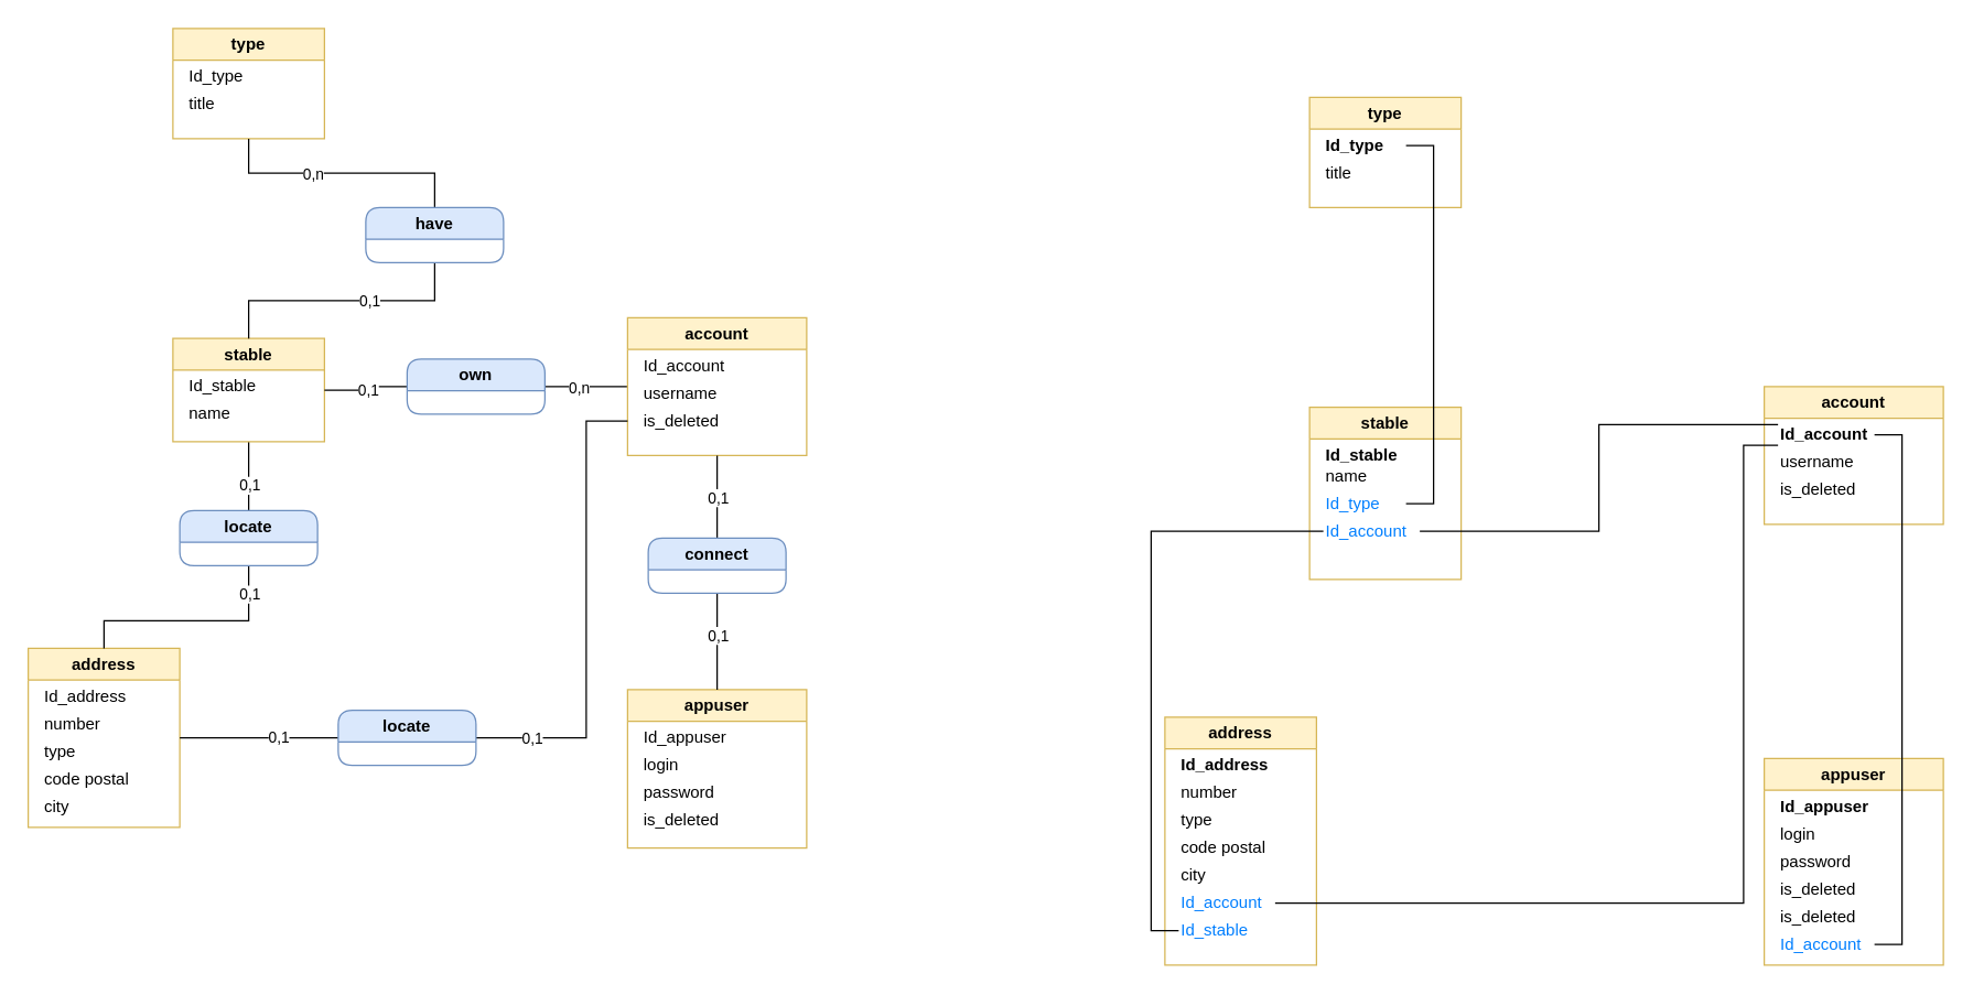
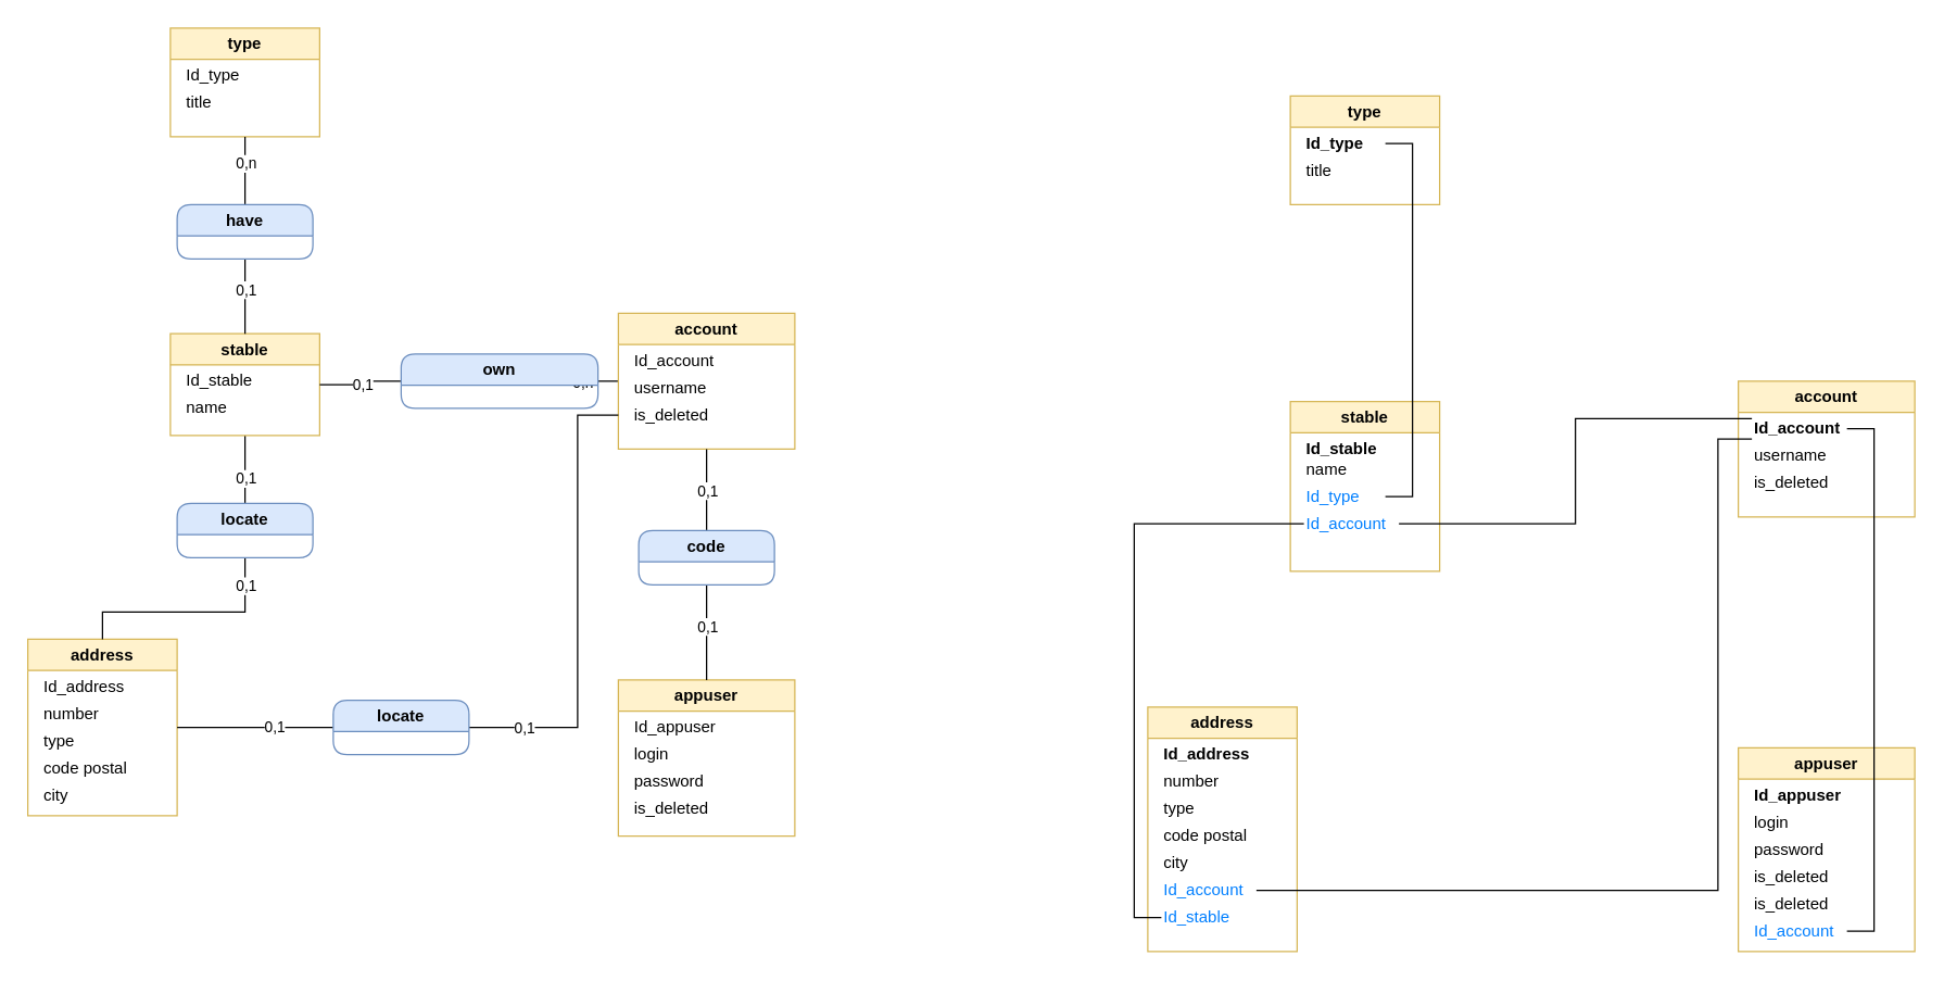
  <mxCell id="0" />
  <mxCell id="1" parent="0" />
  <mxCell id="2" value="appuser" style="swimlane;whiteSpace=wrap;html=1;fillColor=#fff2cc;strokeColor=#d6b656;" vertex="1" parent="1"><mxGeometry x="455" y="500" width="130" height="115" as="geometry" /></mxCell>
  <mxCell id="3" value="Id_appuser" style="text;html=1;strokeColor=none;fillColor=none;align=left;verticalAlign=middle;whiteSpace=wrap;rounded=0;" vertex="1" parent="2"><mxGeometry x="10" y="20" width="60" height="30" as="geometry" /></mxCell>
  <mxCell id="4" value="login" style="text;html=1;strokeColor=none;fillColor=none;align=left;verticalAlign=middle;whiteSpace=wrap;rounded=0;" vertex="1" parent="2"><mxGeometry x="10" y="40" width="60" height="30" as="geometry" /></mxCell>
  <mxCell id="5" value="password" style="text;html=1;strokeColor=none;fillColor=none;align=left;verticalAlign=middle;whiteSpace=wrap;rounded=0;" vertex="1" parent="2"><mxGeometry x="10" y="60" width="60" height="30" as="geometry" /></mxCell>
  <mxCell id="6" value="is_deleted" style="text;html=1;strokeColor=none;fillColor=none;align=left;verticalAlign=middle;whiteSpace=wrap;rounded=0;" vertex="1" parent="2"><mxGeometry x="10" y="80" width="60" height="30" as="geometry" /></mxCell>
  <mxCell id="7" style="edgeStyle=orthogonalEdgeStyle;rounded=0;orthogonalLoop=1;jettySize=auto;html=1;exitX=0;exitY=0.5;exitDx=0;exitDy=0;entryX=1;entryY=0.5;entryDx=0;entryDy=0;endArrow=none;endFill=0;" edge="1" parent="1" source="9" target="34"><mxGeometry relative="1" as="geometry"><Array as="points"><mxPoint x="425" y="280" /><mxPoint x="425" y="280" /></Array></mxGeometry></mxCell>
  <mxCell id="8" value="0,n" style="edgeLabel;html=1;align=center;verticalAlign=middle;resizable=0;points=[];" vertex="1" connectable="0" parent="7"><mxGeometry x="0.193" relative="1" as="geometry"><mxPoint as="offset" /></mxGeometry></mxCell>
  <mxCell id="9" value="account" style="swimlane;whiteSpace=wrap;html=1;fillColor=#fff2cc;strokeColor=#d6b656;" vertex="1" parent="1"><mxGeometry x="455" y="230" width="130" height="100" as="geometry" /></mxCell>
  <mxCell id="10" value="Id_account" style="text;html=1;strokeColor=none;fillColor=none;align=left;verticalAlign=middle;whiteSpace=wrap;rounded=0;" vertex="1" parent="9"><mxGeometry x="10" y="20" width="60" height="30" as="geometry" /></mxCell>
  <mxCell id="11" value="username" style="text;html=1;strokeColor=none;fillColor=none;align=left;verticalAlign=middle;whiteSpace=wrap;rounded=0;" vertex="1" parent="9"><mxGeometry x="10" y="40" width="60" height="30" as="geometry" /></mxCell>
  <mxCell id="12" value="is_deleted" style="text;html=1;strokeColor=none;fillColor=none;align=left;verticalAlign=middle;whiteSpace=wrap;rounded=0;" vertex="1" parent="9"><mxGeometry x="10" y="60" width="60" height="30" as="geometry" /></mxCell>
  <mxCell id="13" style="edgeStyle=orthogonalEdgeStyle;rounded=0;orthogonalLoop=1;jettySize=auto;html=1;exitX=0.5;exitY=1;exitDx=0;exitDy=0;entryX=0.5;entryY=0;entryDx=0;entryDy=0;endArrow=none;endFill=0;" edge="1" parent="1" source="15" target="47"><mxGeometry relative="1" as="geometry"><Array as="points"><mxPoint x="180" y="340" /><mxPoint x="180" y="340" /></Array></mxGeometry></mxCell>
  <mxCell id="14" value="0,1" style="edgeLabel;html=1;align=center;verticalAlign=middle;resizable=0;points=[];" vertex="1" connectable="0" parent="13"><mxGeometry x="0.233" relative="1" as="geometry"><mxPoint as="offset" /></mxGeometry></mxCell>
  <mxCell id="15" value="stable" style="swimlane;whiteSpace=wrap;html=1;fillColor=#fff2cc;strokeColor=#d6b656;" vertex="1" parent="1"><mxGeometry x="125" y="245" width="110" height="75" as="geometry" /></mxCell>
  <mxCell id="16" value="Id_stable" style="text;html=1;strokeColor=none;fillColor=none;align=left;verticalAlign=middle;whiteSpace=wrap;rounded=0;" vertex="1" parent="15"><mxGeometry x="10" y="20" width="60" height="30" as="geometry" /></mxCell>
  <mxCell id="17" value="name" style="text;html=1;strokeColor=none;fillColor=none;align=left;verticalAlign=middle;whiteSpace=wrap;rounded=0;" vertex="1" parent="15"><mxGeometry x="10" y="40" width="60" height="30" as="geometry" /></mxCell>
  <mxCell id="18" value="type" style="swimlane;whiteSpace=wrap;html=1;fillColor=#fff2cc;strokeColor=#d6b656;" vertex="1" parent="1"><mxGeometry x="125" y="20" width="110" height="80" as="geometry" /></mxCell>
  <mxCell id="19" value="Id_type" style="text;html=1;strokeColor=none;fillColor=none;align=left;verticalAlign=middle;whiteSpace=wrap;rounded=0;" vertex="1" parent="18"><mxGeometry x="10" y="20" width="60" height="30" as="geometry" /></mxCell>
  <mxCell id="20" value="title" style="text;html=1;strokeColor=none;fillColor=none;align=left;verticalAlign=middle;whiteSpace=wrap;rounded=0;" vertex="1" parent="18"><mxGeometry x="10" y="40" width="60" height="30" as="geometry" /></mxCell>
  <mxCell id="21" value="address" style="swimlane;whiteSpace=wrap;html=1;fillColor=#fff2cc;strokeColor=#d6b656;" vertex="1" parent="1"><mxGeometry x="20" y="470" width="110" height="130" as="geometry" /></mxCell>
  <mxCell id="22" value="Id_address" style="text;html=1;strokeColor=none;fillColor=none;align=left;verticalAlign=middle;whiteSpace=wrap;rounded=0;" vertex="1" parent="21"><mxGeometry x="10" y="20" width="60" height="30" as="geometry" /></mxCell>
  <mxCell id="23" value="number" style="text;html=1;strokeColor=none;fillColor=none;align=left;verticalAlign=middle;whiteSpace=wrap;rounded=0;" vertex="1" parent="21"><mxGeometry x="10" y="40" width="60" height="30" as="geometry" /></mxCell>
  <mxCell id="24" value="type" style="text;html=1;strokeColor=none;fillColor=none;align=left;verticalAlign=middle;whiteSpace=wrap;rounded=0;" vertex="1" parent="21"><mxGeometry x="10" y="60" width="60" height="30" as="geometry" /></mxCell>
  <mxCell id="25" value="code postal" style="text;html=1;strokeColor=none;fillColor=none;align=left;verticalAlign=middle;whiteSpace=wrap;rounded=0;" vertex="1" parent="21"><mxGeometry x="10" y="80" width="70" height="30" as="geometry" /></mxCell>
  <mxCell id="26" value="city" style="text;html=1;strokeColor=none;fillColor=none;align=left;verticalAlign=middle;whiteSpace=wrap;rounded=0;" vertex="1" parent="21"><mxGeometry x="10" y="100" width="70" height="30" as="geometry" /></mxCell>
  <mxCell id="27" style="edgeStyle=orthogonalEdgeStyle;rounded=0;orthogonalLoop=1;jettySize=auto;html=1;exitX=0.5;exitY=1;exitDx=0;exitDy=0;entryX=0.5;entryY=0;entryDx=0;entryDy=0;endArrow=none;endFill=0;" edge="1" parent="1" source="31" target="2"><mxGeometry relative="1" as="geometry" /></mxCell>
  <mxCell id="28" value="0,1" style="edgeLabel;html=1;align=center;verticalAlign=middle;resizable=0;points=[];" vertex="1" connectable="0" parent="27"><mxGeometry x="-0.238" y="2" relative="1" as="geometry"><mxPoint x="-2" y="3" as="offset" /></mxGeometry></mxCell>
  <mxCell id="29" style="edgeStyle=orthogonalEdgeStyle;rounded=0;orthogonalLoop=1;jettySize=auto;html=1;exitX=0.5;exitY=0;exitDx=0;exitDy=0;entryX=0.5;entryY=1;entryDx=0;entryDy=0;endArrow=none;endFill=0;" edge="1" parent="1" source="31" target="9"><mxGeometry relative="1" as="geometry" /></mxCell>
  <mxCell id="30" value="0,1" style="edgeLabel;html=1;align=center;verticalAlign=middle;resizable=0;points=[];" vertex="1" connectable="0" parent="29"><mxGeometry x="0.249" y="-3" relative="1" as="geometry"><mxPoint x="-3" y="7" as="offset" /></mxGeometry></mxCell>
- <mxCell id="31" value="connect" style="swimlane;whiteSpace=wrap;html=1;fillColor=#dae8fc;strokeColor=#6c8ebf;rounded=1;" vertex="1" parent="1"><mxGeometry x="470" y="390" width="100" height="40" as="geometry" /></mxCell>
+ <mxCell id="31" value="code" style="swimlane;whiteSpace=wrap;html=1;fillColor=#dae8fc;strokeColor=#6c8ebf;rounded=1;" vertex="1" parent="1"><mxGeometry x="470" y="390" width="100" height="40" as="geometry" /></mxCell>
  <mxCell id="32" style="edgeStyle=orthogonalEdgeStyle;rounded=0;orthogonalLoop=1;jettySize=auto;html=1;exitX=0;exitY=0.5;exitDx=0;exitDy=0;entryX=1;entryY=0.5;entryDx=0;entryDy=0;endArrow=none;endFill=0;" edge="1" parent="1" source="34" target="15"><mxGeometry relative="1" as="geometry" /></mxCell>
  <mxCell id="33" value="0,1" style="edgeLabel;html=1;align=center;verticalAlign=middle;resizable=0;points=[];" vertex="1" connectable="0" parent="32"><mxGeometry x="0.162" y="-1" relative="1" as="geometry"><mxPoint x="5" y="1" as="offset" /></mxGeometry></mxCell>
- <mxCell id="34" value="own" style="swimlane;whiteSpace=wrap;html=1;fillColor=#dae8fc;strokeColor=#6c8ebf;rounded=1;" vertex="1" parent="1"><mxGeometry x="295" y="260" width="100" height="40" as="geometry" /></mxCell>
+ <mxCell id="34" value="own" style="swimlane;whiteSpace=wrap;html=1;fillColor=#dae8fc;strokeColor=#6c8ebf;rounded=1;" vertex="1" parent="1"><mxGeometry x="295" y="260" width="145" height="40" as="geometry" /></mxCell>
  <mxCell id="35" style="edgeStyle=orthogonalEdgeStyle;rounded=0;orthogonalLoop=1;jettySize=auto;html=1;exitX=0.5;exitY=1;exitDx=0;exitDy=0;entryX=0.5;entryY=0;entryDx=0;entryDy=0;endArrow=none;endFill=0;" edge="1" parent="1" source="39" target="15"><mxGeometry relative="1" as="geometry" /></mxCell>
  <mxCell id="36" value="0,1" style="edgeLabel;html=1;align=center;verticalAlign=middle;resizable=0;points=[];" vertex="1" connectable="0" parent="35"><mxGeometry x="-0.21" relative="1" as="geometry"><mxPoint as="offset" /></mxGeometry></mxCell>
  <mxCell id="37" style="edgeStyle=orthogonalEdgeStyle;rounded=0;orthogonalLoop=1;jettySize=auto;html=1;exitX=0.5;exitY=0;exitDx=0;exitDy=0;entryX=0.5;entryY=1;entryDx=0;entryDy=0;endArrow=none;endFill=0;" edge="1" parent="1" source="39" target="18"><mxGeometry relative="1" as="geometry" /></mxCell>
  <mxCell id="38" value="0,n" style="edgeLabel;html=1;align=center;verticalAlign=middle;resizable=0;points=[];" vertex="1" connectable="0" parent="37"><mxGeometry x="0.234" relative="1" as="geometry"><mxPoint as="offset" /></mxGeometry></mxCell>
- <mxCell id="39" value="have" style="swimlane;whiteSpace=wrap;html=1;fillColor=#dae8fc;strokeColor=#6c8ebf;rounded=1;" vertex="1" parent="1"><mxGeometry x="265" y="150" width="100" height="40" as="geometry" /></mxCell>
+ <mxCell id="39" value="have" style="swimlane;whiteSpace=wrap;html=1;fillColor=#dae8fc;strokeColor=#6c8ebf;rounded=1;" vertex="1" parent="1"><mxGeometry x="130" y="150" width="100" height="40" as="geometry" /></mxCell>
  <mxCell id="40" style="edgeStyle=orthogonalEdgeStyle;rounded=0;orthogonalLoop=1;jettySize=auto;html=1;exitX=0;exitY=0.5;exitDx=0;exitDy=0;entryX=1;entryY=0.5;entryDx=0;entryDy=0;endArrow=none;endFill=0;" edge="1" parent="1" source="44" target="21"><mxGeometry relative="1" as="geometry"><Array as="points"><mxPoint x="185" y="535" /><mxPoint x="185" y="535" /></Array></mxGeometry></mxCell>
  <mxCell id="41" value="0,1" style="edgeLabel;html=1;align=center;verticalAlign=middle;resizable=0;points=[];" vertex="1" connectable="0" parent="40"><mxGeometry x="-0.238" y="-1" relative="1" as="geometry"><mxPoint as="offset" /></mxGeometry></mxCell>
  <mxCell id="42" style="edgeStyle=orthogonalEdgeStyle;rounded=0;orthogonalLoop=1;jettySize=auto;html=1;exitX=1;exitY=0.5;exitDx=0;exitDy=0;entryX=0;entryY=0.75;entryDx=0;entryDy=0;endArrow=none;endFill=0;" edge="1" parent="1" source="44" target="9"><mxGeometry relative="1" as="geometry"><Array as="points"><mxPoint x="425" y="535" /><mxPoint x="425" y="305" /></Array></mxGeometry></mxCell>
  <mxCell id="43" value="0,1" style="edgeLabel;html=1;align=center;verticalAlign=middle;resizable=0;points=[];" vertex="1" connectable="0" parent="42"><mxGeometry x="-0.831" y="-3" relative="1" as="geometry"><mxPoint x="11" y="-3" as="offset" /></mxGeometry></mxCell>
  <mxCell id="44" value="locate" style="swimlane;whiteSpace=wrap;html=1;fillColor=#dae8fc;strokeColor=#6c8ebf;rounded=1;" vertex="1" parent="1"><mxGeometry x="245" y="515" width="100" height="40" as="geometry" /></mxCell>
  <mxCell id="45" style="edgeStyle=orthogonalEdgeStyle;rounded=0;orthogonalLoop=1;jettySize=auto;html=1;exitX=0.5;exitY=1;exitDx=0;exitDy=0;entryX=0.5;entryY=0;entryDx=0;entryDy=0;endArrow=none;endFill=0;" edge="1" parent="1" source="47" target="21"><mxGeometry relative="1" as="geometry"><Array as="points"><mxPoint x="180" y="450" /><mxPoint x="75" y="450" /></Array></mxGeometry></mxCell>
  <mxCell id="46" value="0,1" style="edgeLabel;html=1;align=center;verticalAlign=middle;resizable=0;points=[];" vertex="1" connectable="0" parent="45"><mxGeometry x="-0.624" relative="1" as="geometry"><mxPoint y="-11" as="offset" /></mxGeometry></mxCell>
  <mxCell id="47" value="locate" style="swimlane;whiteSpace=wrap;html=1;fillColor=#dae8fc;strokeColor=#6c8ebf;rounded=1;" vertex="1" parent="1"><mxGeometry x="130" y="370" width="100" height="40" as="geometry" /></mxCell>
  <mxCell id="48" value="appuser" style="swimlane;whiteSpace=wrap;html=1;fillColor=#fff2cc;strokeColor=#d6b656;" vertex="1" parent="1"><mxGeometry x="1280" y="550" width="130" height="150" as="geometry" /></mxCell>
  <mxCell id="49" value="Id_appuser" style="text;html=1;strokeColor=none;fillColor=none;align=left;verticalAlign=middle;whiteSpace=wrap;rounded=0;fontStyle=1" vertex="1" parent="48"><mxGeometry x="10" y="20" width="60" height="30" as="geometry" /></mxCell>
  <mxCell id="50" value="login" style="text;html=1;strokeColor=none;fillColor=none;align=left;verticalAlign=middle;whiteSpace=wrap;rounded=0;" vertex="1" parent="48"><mxGeometry x="10" y="40" width="60" height="30" as="geometry" /></mxCell>
  <mxCell id="51" value="password" style="text;html=1;strokeColor=none;fillColor=none;align=left;verticalAlign=middle;whiteSpace=wrap;rounded=0;" vertex="1" parent="48"><mxGeometry x="10" y="60" width="60" height="30" as="geometry" /></mxCell>
  <mxCell id="52" value="is_deleted" style="text;html=1;strokeColor=none;fillColor=none;align=left;verticalAlign=middle;whiteSpace=wrap;rounded=0;" vertex="1" parent="48"><mxGeometry x="10" y="80" width="60" height="30" as="geometry" /></mxCell>
  <mxCell id="53" value="is_deleted" style="text;html=1;strokeColor=none;fillColor=none;align=left;verticalAlign=middle;whiteSpace=wrap;rounded=0;" vertex="1" parent="48"><mxGeometry x="10" y="100" width="60" height="30" as="geometry" /></mxCell>
  <mxCell id="54" value="Id_account" style="text;html=1;strokeColor=none;fillColor=none;align=left;verticalAlign=middle;whiteSpace=wrap;rounded=0;fontStyle=0;fontColor=#007FFF;" vertex="1" parent="48"><mxGeometry x="10" y="120" width="70" height="30" as="geometry" /></mxCell>
  <mxCell id="55" value="account" style="swimlane;whiteSpace=wrap;html=1;fillColor=#fff2cc;strokeColor=#d6b656;" vertex="1" parent="1"><mxGeometry x="1280" y="280" width="130" height="100" as="geometry" /></mxCell>
  <mxCell id="56" value="Id_account" style="text;html=1;align=left;verticalAlign=middle;whiteSpace=wrap;rounded=0;fontStyle=1" vertex="1" parent="55"><mxGeometry x="10" y="20" width="70" height="30" as="geometry" /></mxCell>
  <mxCell id="57" value="username" style="text;html=1;strokeColor=none;fillColor=none;align=left;verticalAlign=middle;whiteSpace=wrap;rounded=0;" vertex="1" parent="55"><mxGeometry x="10" y="40" width="60" height="30" as="geometry" /></mxCell>
  <mxCell id="58" value="is_deleted" style="text;html=1;strokeColor=none;fillColor=none;align=left;verticalAlign=middle;whiteSpace=wrap;rounded=0;" vertex="1" parent="55"><mxGeometry x="10" y="60" width="60" height="30" as="geometry" /></mxCell>
  <mxCell id="59" value="stable" style="swimlane;whiteSpace=wrap;html=1;fillColor=#fff2cc;strokeColor=#d6b656;" vertex="1" parent="1"><mxGeometry x="950" y="295" width="110" height="125" as="geometry" /></mxCell>
  <mxCell id="60" value="Id_stable" style="text;html=1;strokeColor=none;fillColor=none;align=left;verticalAlign=middle;whiteSpace=wrap;rounded=0;fontStyle=1" vertex="1" parent="59"><mxGeometry x="10" y="20" width="60" height="30" as="geometry" /></mxCell>
  <mxCell id="61" value="name" style="text;html=1;strokeColor=none;fillColor=none;align=left;verticalAlign=middle;whiteSpace=wrap;rounded=0;" vertex="1" parent="59"><mxGeometry x="10" y="40" width="60" height="20" as="geometry" /></mxCell>
  <mxCell id="62" value="Id_account" style="text;html=1;strokeColor=none;fillColor=none;align=left;verticalAlign=middle;whiteSpace=wrap;rounded=0;fontStyle=0;fontColor=#007FFF;" vertex="1" parent="59"><mxGeometry x="10" y="75" width="70" height="30" as="geometry" /></mxCell>
  <mxCell id="63" value="Id_type" style="text;html=1;strokeColor=none;fillColor=none;align=left;verticalAlign=middle;whiteSpace=wrap;rounded=0;fontStyle=0;fontColor=#007FFF;" vertex="1" parent="59"><mxGeometry x="10" y="55" width="60" height="30" as="geometry" /></mxCell>
  <mxCell id="64" value="type" style="swimlane;whiteSpace=wrap;html=1;fillColor=#fff2cc;strokeColor=#d6b656;" vertex="1" parent="1"><mxGeometry x="950" y="70" width="110" height="80" as="geometry" /></mxCell>
  <mxCell id="65" value="Id_type" style="text;html=1;strokeColor=none;fillColor=none;align=left;verticalAlign=middle;whiteSpace=wrap;rounded=0;fontStyle=1" vertex="1" parent="64"><mxGeometry x="10" y="20" width="60" height="30" as="geometry" /></mxCell>
  <mxCell id="66" value="title" style="text;html=1;strokeColor=none;fillColor=none;align=left;verticalAlign=middle;whiteSpace=wrap;rounded=0;" vertex="1" parent="64"><mxGeometry x="10" y="40" width="60" height="30" as="geometry" /></mxCell>
  <mxCell id="67" value="address" style="swimlane;whiteSpace=wrap;html=1;fillColor=#fff2cc;strokeColor=#d6b656;" vertex="1" parent="1"><mxGeometry x="845" y="520" width="110" height="180" as="geometry" /></mxCell>
  <mxCell id="68" value="Id_address" style="text;html=1;strokeColor=none;fillColor=none;align=left;verticalAlign=middle;whiteSpace=wrap;rounded=0;fontStyle=1" vertex="1" parent="67"><mxGeometry x="10" y="20" width="60" height="30" as="geometry" /></mxCell>
  <mxCell id="69" value="number" style="text;html=1;strokeColor=none;fillColor=none;align=left;verticalAlign=middle;whiteSpace=wrap;rounded=0;" vertex="1" parent="67"><mxGeometry x="10" y="40" width="60" height="30" as="geometry" /></mxCell>
  <mxCell id="70" value="type" style="text;html=1;strokeColor=none;fillColor=none;align=left;verticalAlign=middle;whiteSpace=wrap;rounded=0;" vertex="1" parent="67"><mxGeometry x="10" y="60" width="60" height="30" as="geometry" /></mxCell>
  <mxCell id="71" value="code postal" style="text;html=1;strokeColor=none;fillColor=none;align=left;verticalAlign=middle;whiteSpace=wrap;rounded=0;" vertex="1" parent="67"><mxGeometry x="10" y="80" width="70" height="30" as="geometry" /></mxCell>
  <mxCell id="72" value="city" style="text;html=1;strokeColor=none;fillColor=none;align=left;verticalAlign=middle;whiteSpace=wrap;rounded=0;" vertex="1" parent="67"><mxGeometry x="10" y="100" width="70" height="30" as="geometry" /></mxCell>
  <mxCell id="73" value="Id_account" style="text;html=1;strokeColor=none;fillColor=none;align=left;verticalAlign=middle;whiteSpace=wrap;rounded=0;fontStyle=0;fontColor=#007FFF;" vertex="1" parent="67"><mxGeometry x="10" y="120" width="70" height="30" as="geometry" /></mxCell>
  <mxCell id="74" value="Id_stable" style="text;html=1;strokeColor=none;fillColor=none;align=left;verticalAlign=middle;whiteSpace=wrap;rounded=0;fontStyle=0;fontColor=#007FFF;" vertex="1" parent="67"><mxGeometry x="10" y="140" width="60" height="30" as="geometry" /></mxCell>
  <mxCell id="75" style="edgeStyle=orthogonalEdgeStyle;rounded=0;orthogonalLoop=1;jettySize=auto;html=1;exitX=1;exitY=0.5;exitDx=0;exitDy=0;entryX=1;entryY=0.5;entryDx=0;entryDy=0;fontColor=#007FFF;endArrow=none;endFill=0;" edge="1" parent="1" source="54" target="56"><mxGeometry relative="1" as="geometry" /></mxCell>
  <mxCell id="76" style="edgeStyle=orthogonalEdgeStyle;rounded=0;orthogonalLoop=1;jettySize=auto;html=1;exitX=1;exitY=0.5;exitDx=0;exitDy=0;entryX=0;entryY=0.25;entryDx=0;entryDy=0;fontColor=#007FFF;endArrow=none;endFill=0;" edge="1" parent="1" source="62" target="56"><mxGeometry relative="1" as="geometry" /></mxCell>
  <mxCell id="77" style="edgeStyle=orthogonalEdgeStyle;rounded=0;orthogonalLoop=1;jettySize=auto;html=1;exitX=1;exitY=0.5;exitDx=0;exitDy=0;entryX=0;entryY=0.75;entryDx=0;entryDy=0;fontColor=#007FFF;endArrow=none;endFill=0;" edge="1" parent="1" source="73" target="56"><mxGeometry relative="1" as="geometry"><Array as="points"><mxPoint x="1265" y="655" /><mxPoint x="1265" y="323" /></Array></mxGeometry></mxCell>
  <mxCell id="78" style="edgeStyle=orthogonalEdgeStyle;rounded=0;orthogonalLoop=1;jettySize=auto;html=1;exitX=0;exitY=0.5;exitDx=0;exitDy=0;entryX=0;entryY=0.5;entryDx=0;entryDy=0;fontColor=#007FFF;endArrow=none;endFill=0;" edge="1" parent="1" source="74" target="62"><mxGeometry relative="1" as="geometry" /></mxCell>
  <mxCell id="79" style="edgeStyle=orthogonalEdgeStyle;rounded=0;orthogonalLoop=1;jettySize=auto;html=1;exitX=1;exitY=0.5;exitDx=0;exitDy=0;entryX=1;entryY=0.5;entryDx=0;entryDy=0;fontColor=#007FFF;endArrow=none;endFill=0;" edge="1" parent="1" source="63" target="65"><mxGeometry relative="1" as="geometry" /></mxCell>
